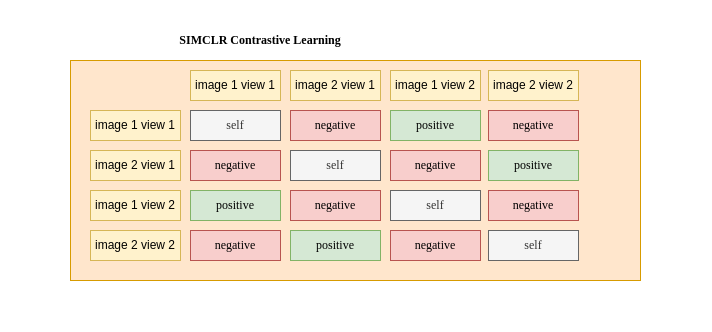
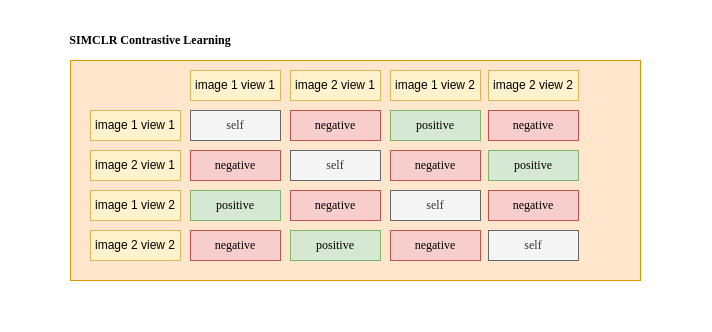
  <mxCell id="0" />
  <mxCell id="1" parent="0" />
  <mxCell id="2" value="" style="rounded=0;whiteSpace=wrap;html=1;strokeColor=none;" parent="1" vertex="1"><mxGeometry x="20" y="20" width="670" height="290" as="geometry" /></mxCell>
  <mxCell id="3" value="" style="rounded=0;whiteSpace=wrap;html=1;fillColor=#ffe6cc;strokeColor=#d79b00;" parent="1" vertex="1"><mxGeometry x="70" y="60" width="570" height="220" as="geometry" /></mxCell>
  <mxCell id="4" value="image 1 view 1" style="text;html=1;strokeColor=#d6b656;fillColor=#fff2cc;align=center;verticalAlign=middle;whiteSpace=wrap;rounded=0;" vertex="1" parent="1"><mxGeometry x="90" y="110" width="90" height="30" as="geometry" /></mxCell>
  <mxCell id="5" value="image 2 view 1" style="text;html=1;strokeColor=#d6b656;fillColor=#fff2cc;align=center;verticalAlign=middle;whiteSpace=wrap;rounded=0;" vertex="1" parent="1"><mxGeometry x="90" y="150" width="90" height="30" as="geometry" /></mxCell>
  <mxCell id="6" value="image 1 view 2" style="text;html=1;strokeColor=#d6b656;fillColor=#fff2cc;align=center;verticalAlign=middle;whiteSpace=wrap;rounded=0;" vertex="1" parent="1"><mxGeometry x="90" y="190" width="90" height="30" as="geometry" /></mxCell>
  <mxCell id="7" value="image 2 view 2" style="text;html=1;strokeColor=#d6b656;fillColor=#fff2cc;align=center;verticalAlign=middle;whiteSpace=wrap;rounded=0;" vertex="1" parent="1"><mxGeometry x="90" y="230" width="90" height="30" as="geometry" /></mxCell>
  <mxCell id="8" value="image 1 view 1" style="text;html=1;strokeColor=#d6b656;fillColor=#fff2cc;align=center;verticalAlign=middle;whiteSpace=wrap;rounded=0;" vertex="1" parent="1"><mxGeometry x="190" y="70" width="90" height="30" as="geometry" /></mxCell>
  <mxCell id="9" value="image 2 view 1" style="text;html=1;strokeColor=#d6b656;fillColor=#fff2cc;align=center;verticalAlign=middle;whiteSpace=wrap;rounded=0;" vertex="1" parent="1"><mxGeometry x="290" y="70" width="90" height="30" as="geometry" /></mxCell>
  <mxCell id="10" value="image 1 view 2" style="text;html=1;strokeColor=#d6b656;fillColor=#fff2cc;align=center;verticalAlign=middle;whiteSpace=wrap;rounded=0;" vertex="1" parent="1"><mxGeometry x="390" y="70" width="90" height="30" as="geometry" /></mxCell>
  <mxCell id="11" value="image 2 view 2" style="text;html=1;strokeColor=#d6b656;fillColor=#fff2cc;align=center;verticalAlign=middle;whiteSpace=wrap;rounded=0;" vertex="1" parent="1"><mxGeometry x="488" y="70" width="90" height="30" as="geometry" /></mxCell>
  <mxCell id="12" value="&lt;font face=&quot;Verdana&quot;&gt;self&lt;/font&gt;" style="text;html=1;align=center;verticalAlign=middle;whiteSpace=wrap;rounded=0;fillColor=#f5f5f5;strokeColor=#666666;fontColor=#333333;" vertex="1" parent="1"><mxGeometry x="190" y="110" width="90" height="30" as="geometry" /></mxCell>
  <mxCell id="13" value="&lt;font face=&quot;Verdana&quot;&gt;positive&lt;/font&gt;" style="text;html=1;strokeColor=#82b366;fillColor=#d5e8d4;align=center;verticalAlign=middle;whiteSpace=wrap;rounded=0;" vertex="1" parent="1"><mxGeometry x="390" y="110" width="90" height="30" as="geometry" /></mxCell>
  <mxCell id="14" value="&lt;font face=&quot;Verdana&quot;&gt;negative&lt;/font&gt;" style="text;html=1;strokeColor=#b85450;fillColor=#f8cecc;align=center;verticalAlign=middle;whiteSpace=wrap;rounded=0;" vertex="1" parent="1"><mxGeometry x="290" y="110" width="90" height="30" as="geometry" /></mxCell>
  <mxCell id="15" value="&lt;font face=&quot;Verdana&quot;&gt;positive&lt;/font&gt;" style="text;html=1;strokeColor=#82b366;fillColor=#d5e8d4;align=center;verticalAlign=middle;whiteSpace=wrap;rounded=0;" vertex="1" parent="1"><mxGeometry x="488" y="150" width="90" height="30" as="geometry" /></mxCell>
  <mxCell id="16" value="&lt;font face=&quot;Verdana&quot;&gt;negative&lt;/font&gt;" style="text;html=1;strokeColor=#b85450;fillColor=#f8cecc;align=center;verticalAlign=middle;whiteSpace=wrap;rounded=0;" vertex="1" parent="1"><mxGeometry x="190" y="150" width="90" height="30" as="geometry" /></mxCell>
  <mxCell id="17" value="&lt;font face=&quot;Verdana&quot;&gt;positive&lt;/font&gt;" style="text;html=1;strokeColor=#82b366;fillColor=#d5e8d4;align=center;verticalAlign=middle;whiteSpace=wrap;rounded=0;" vertex="1" parent="1"><mxGeometry x="290" y="230" width="90" height="30" as="geometry" /></mxCell>
  <mxCell id="18" value="&lt;font face=&quot;Verdana&quot;&gt;positive&lt;/font&gt;" style="text;html=1;strokeColor=#82b366;fillColor=#d5e8d4;align=center;verticalAlign=middle;whiteSpace=wrap;rounded=0;" vertex="1" parent="1"><mxGeometry x="190" y="190" width="90" height="30" as="geometry" /></mxCell>
  <mxCell id="19" value="&lt;font face=&quot;Verdana&quot;&gt;negative&lt;/font&gt;" style="text;html=1;strokeColor=#b85450;fillColor=#f8cecc;align=center;verticalAlign=middle;whiteSpace=wrap;rounded=0;" vertex="1" parent="1"><mxGeometry x="488" y="110" width="90" height="30" as="geometry" /></mxCell>
  <mxCell id="20" value="&lt;font face=&quot;Verdana&quot;&gt;negative&lt;/font&gt;" style="text;html=1;strokeColor=#b85450;fillColor=#f8cecc;align=center;verticalAlign=middle;whiteSpace=wrap;rounded=0;" vertex="1" parent="1"><mxGeometry x="390" y="150" width="90" height="30" as="geometry" /></mxCell>
  <mxCell id="21" value="&lt;font face=&quot;Verdana&quot;&gt;self&lt;/font&gt;" style="text;html=1;align=center;verticalAlign=middle;whiteSpace=wrap;rounded=0;fillColor=#f5f5f5;strokeColor=#666666;fontColor=#333333;" vertex="1" parent="1"><mxGeometry x="290" y="150" width="90" height="30" as="geometry" /></mxCell>
  <mxCell id="22" value="&lt;font face=&quot;Verdana&quot;&gt;self&lt;/font&gt;" style="text;html=1;align=center;verticalAlign=middle;whiteSpace=wrap;rounded=0;fillColor=#f5f5f5;strokeColor=#666666;fontColor=#333333;" vertex="1" parent="1"><mxGeometry x="390" y="190" width="90" height="30" as="geometry" /></mxCell>
  <mxCell id="23" value="&lt;font face=&quot;Verdana&quot;&gt;self&lt;/font&gt;" style="text;html=1;align=center;verticalAlign=middle;whiteSpace=wrap;rounded=0;fillColor=#f5f5f5;strokeColor=#666666;fontColor=#333333;" vertex="1" parent="1"><mxGeometry x="488" y="230" width="90" height="30" as="geometry" /></mxCell>
  <mxCell id="24" value="&lt;font face=&quot;Verdana&quot;&gt;negative&lt;/font&gt;" style="text;html=1;strokeColor=#b85450;fillColor=#f8cecc;align=center;verticalAlign=middle;whiteSpace=wrap;rounded=0;" vertex="1" parent="1"><mxGeometry x="488" y="190" width="90" height="30" as="geometry" /></mxCell>
  <mxCell id="25" value="&lt;font face=&quot;Verdana&quot;&gt;negative&lt;/font&gt;" style="text;html=1;strokeColor=#b85450;fillColor=#f8cecc;align=center;verticalAlign=middle;whiteSpace=wrap;rounded=0;" vertex="1" parent="1"><mxGeometry x="390" y="230" width="90" height="30" as="geometry" /></mxCell>
  <mxCell id="26" value="&lt;font face=&quot;Verdana&quot;&gt;negative&lt;/font&gt;" style="text;html=1;strokeColor=#b85450;fillColor=#f8cecc;align=center;verticalAlign=middle;whiteSpace=wrap;rounded=0;" vertex="1" parent="1"><mxGeometry x="290" y="190" width="90" height="30" as="geometry" /></mxCell>
  <mxCell id="27" value="&lt;font face=&quot;Verdana&quot;&gt;negative&lt;/font&gt;" style="text;html=1;strokeColor=#b85450;fillColor=#f8cecc;align=center;verticalAlign=middle;whiteSpace=wrap;rounded=0;" vertex="1" parent="1"><mxGeometry x="190" y="230" width="90" height="30" as="geometry" /></mxCell>
- <mxCell id="28" value="&lt;b&gt;&lt;font face=&quot;Verdana&quot;&gt;SIMCLR Contrastive Learning&lt;/font&gt;&lt;/b&gt;" style="text;html=1;strokeColor=none;fillColor=none;align=center;verticalAlign=middle;whiteSpace=wrap;rounded=0;" vertex="1" parent="1"><mxGeometry x="160" y="30" width="200" height="20" as="geometry" /></mxCell>
+ <mxCell id="28" value="&lt;b&gt;&lt;font face=&quot;Verdana&quot;&gt;SIMCLR Contrastive Learning&lt;/font&gt;&lt;/b&gt;" style="text;html=1;strokeColor=none;fillColor=none;align=center;verticalAlign=middle;whiteSpace=wrap;rounded=0;" vertex="1" parent="1"><mxGeometry x="50" y="30" width="200" height="20" as="geometry" /></mxCell>
